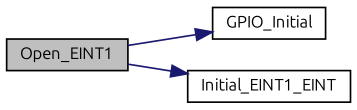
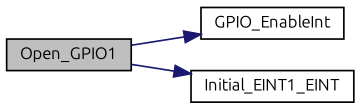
  digraph {
    fontname=Ubuntu
    rankdir=LR
    node [color=black fillcolor=white fontname=Ubuntu fontsize=10 shape=record style=filled]
    edge [color=midnightblue fontname=Ubuntu fontsize=10 labelfontname=Helvetica labelfontsize=10 style=solid]
-   n1 [fillcolor=grey75 fontcolor=black height=0.2 label=Open_EINT1 width=0.4]
-   n2 [height=0.2 label=GPIO_Initial width=0.4]
+   n1 [fillcolor=grey75 fontcolor=black height=0.2 label=Open_GPIO1 width=0.4]
+   n2 [height=0.2 label=GPIO_EnableInt width=0.4]
    n3 [height=0.2 label=Initial_EINT1_EINT width=0.4]
    n1 -> n2
    n1 -> n3
  }
